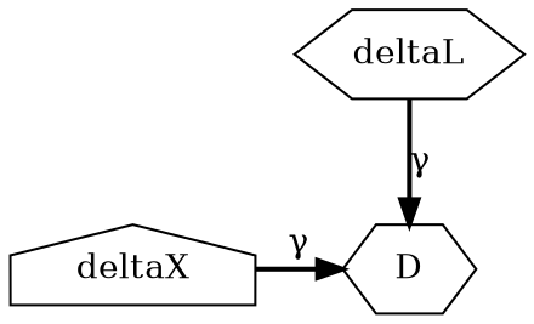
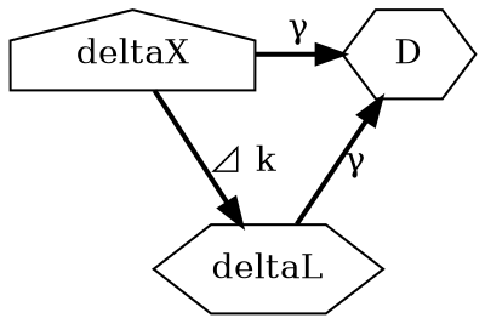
  digraph {
    node [shape=hexagon]
    edge [style=bold]
    D
    deltaX [shape=house]
    deltaL
    subgraph sub_1 {
      rank=same
      D
      deltaX
    }
    deltaX -> D [label="γ"]
+   deltaX -> deltaL [label="⊿ k"]
    deltaL -> D [label="γ"]
  }
